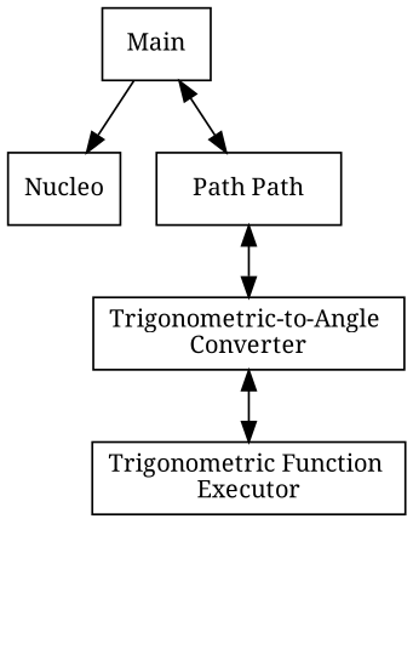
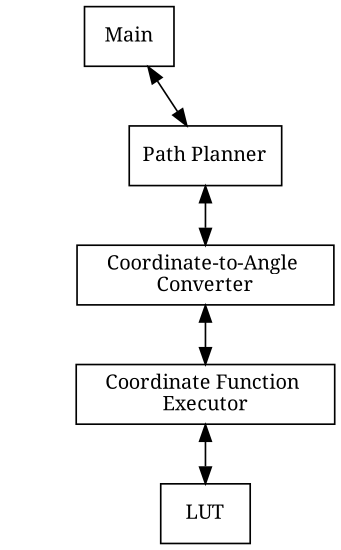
  digraph {
    concentrate=true
    fontname="Noto Serif"
    node [fontname="Noto Serif" fontsize=12 shape=box]
    edge [fontname="Noto Serif" dir=both]
    n1 [label=Main]
-   n2 [label=Nucleo]
-   n3 [label="Path Path"]
-   n4 [label="Trigonometric-to-Angle \nConverter"]
-   n5 [label="Trigonometric Function \nExecutor"]
-   n1 -> n2 [dir=""]
+   n3 [label="Path Planner"]
+   n4 [label="Coordinate-to-Angle \nConverter"]
+   n5 [label="Coordinate Function \nExecutor"]
+   n6 [label=LUT]
    n1 -> n3
    n3 -> n4
    n4 -> n5
+   n5 -> n6
  }
